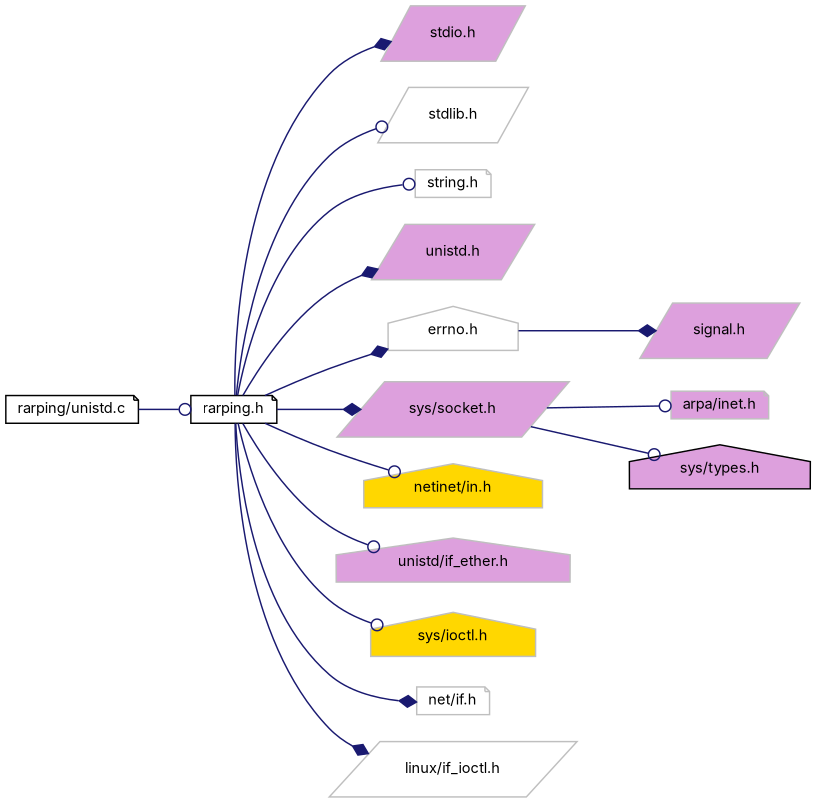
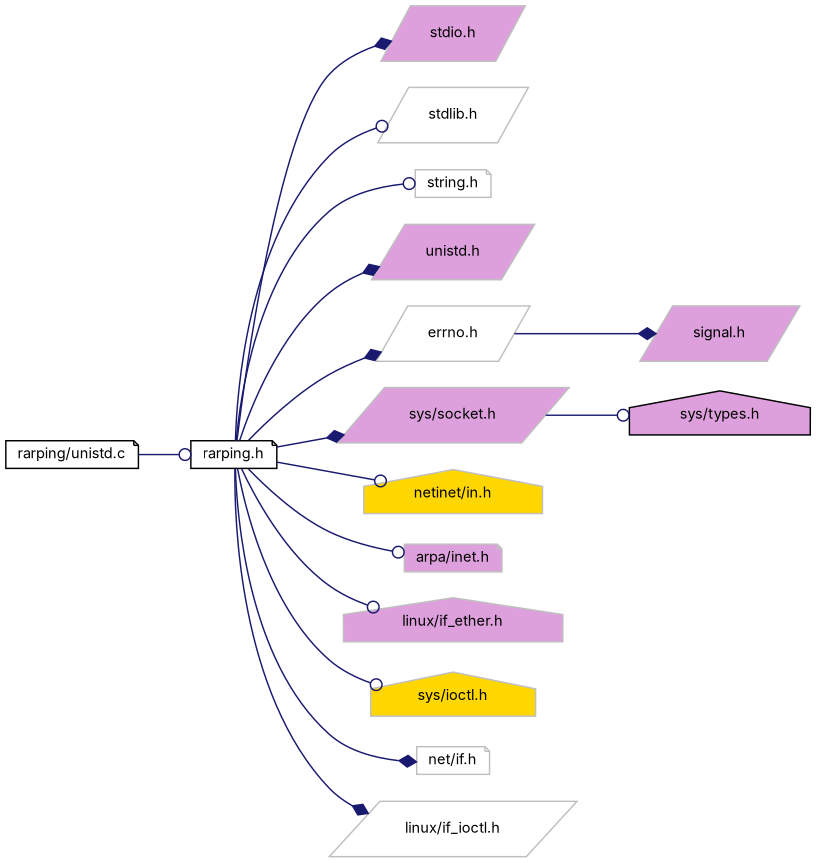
  digraph {
    fontname=Inter
    rankdir=LR
    node [color=grey75 fillcolor=white fontname=Inter fontsize=10 shape=parallelogram style=filled]
    edge [arrowhead=odot color=midnightblue fontname=Inter fontsize=10 labelfontname=FreeSans labelfontsize=10 style=solid]
    n1 [color=black fontcolor=black height=0.2 label="rarping/unistd.c" shape=note width=0.4]
    n2 [color=black height=0.2 label="rarping.h" shape=note width=0.4]
    n3 [fillcolor=plum height=0.2 label="stdio.h" width=0.4]
    n4 [height=0.2 label="stdlib.h" width=0.4]
    n5 [height=0.2 label="string.h" shape=note width=0.4]
    n6 [fillcolor=plum height=0.2 label="unistd.h" width=0.4]
-   n7 [height=0.2 label="errno.h" shape=house width=0.4]
+   n7 [height=0.2 label="errno.h" width=0.4]
    n8 [fillcolor=plum height=0.2 label="sys/socket.h" width=0.4]
    n9 [fillcolor=gold height=0.2 label="netinet/in.h" shape=house width=0.4]
    n10 [fillcolor=plum height=0.2 label="arpa/inet.h" shape=note width=0.4]
-   n11 [fillcolor=plum height=0.2 label="unistd/if_ether.h" shape=house width=0.4]
+   n11 [fillcolor=plum height=0.2 label="linux/if_ether.h" shape=house width=0.4]
    n12 [fillcolor=gold height=0.2 label="sys/ioctl.h" shape=house width=0.4]
    n13 [height=0.2 label="net/if.h" shape=note width=0.4]
    n14 [height=0.2 label="linux/if_ioctl.h" width=0.4]
    n15 [fillcolor=plum height=0.2 label="signal.h" width=0.4]
    n16 [color=black fillcolor=plum height=0.2 label="sys/types.h" shape=house width=0.4]
    n1 -> n2
    n2 -> n3 [arrowhead=diamond]
    n2 -> n4
    n2 -> n5
    n2 -> n6 [arrowhead=diamond]
    n2 -> n7 [arrowhead=diamond]
    n2 -> n8 [arrowhead=diamond]
    n2 -> n9
-   n8 -> n10
+   n2 -> n10
    n2 -> n11
    n2 -> n12
    n2 -> n13 [arrowhead=diamond]
    n2 -> n14 [arrowhead=diamond]
    n7 -> n15 [arrowhead=diamond]
    n8 -> n16
  }
